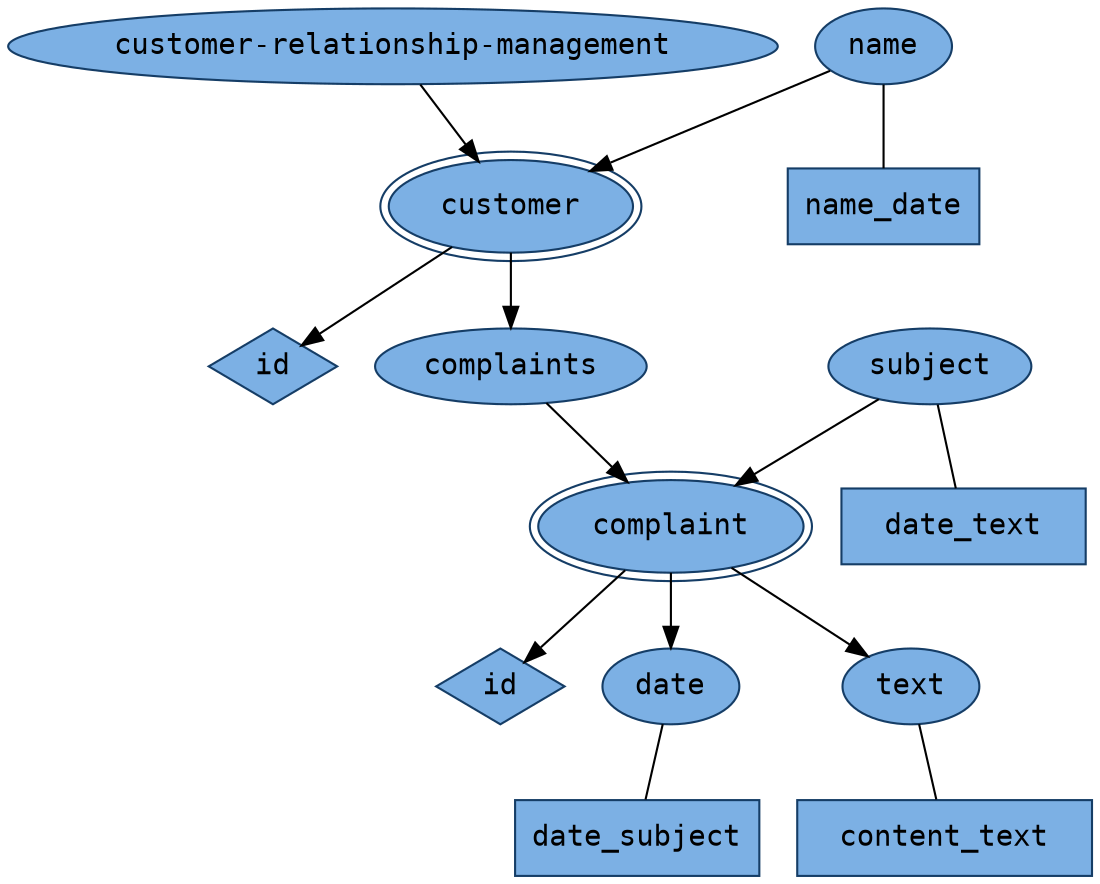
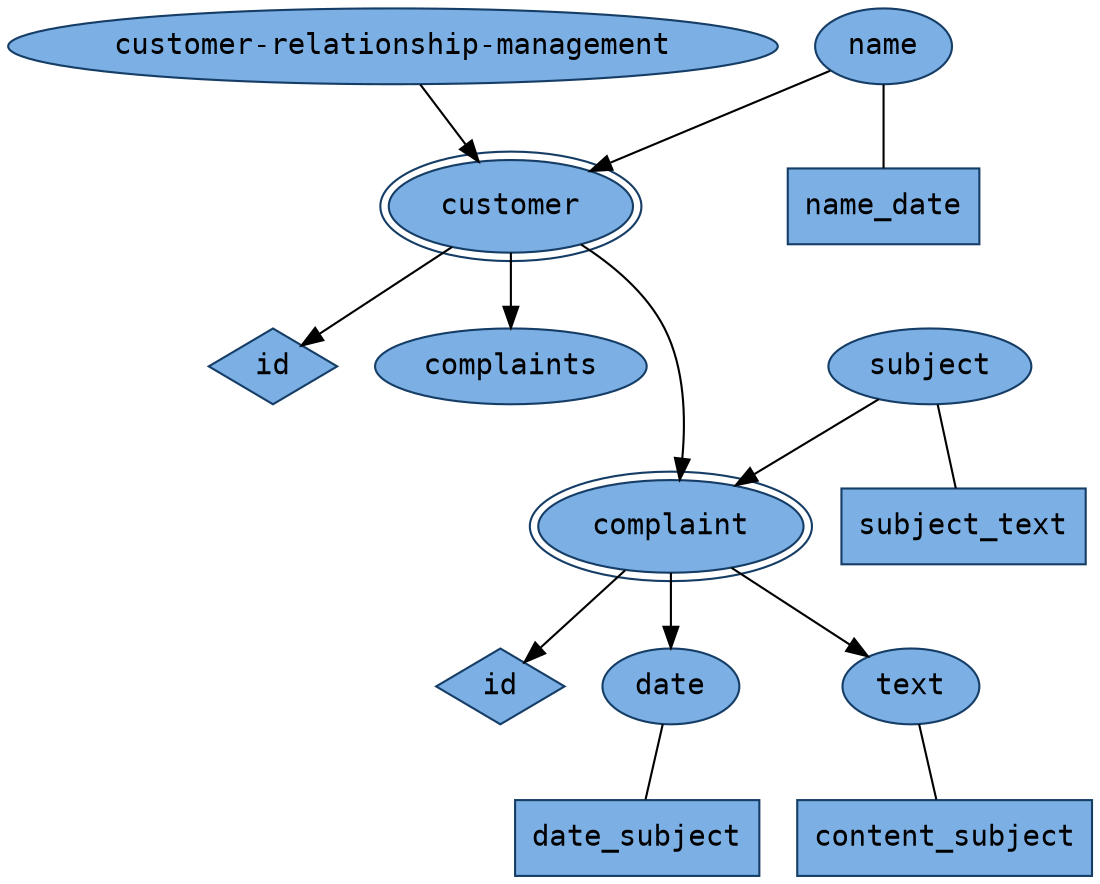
  digraph {
    fontname="DejaVu Sans Mono"
    node [color="#153d66" fillcolor="#7cb0e4" fontname="DejaVu Sans Mono" peripheries=1 shape=ellipse style=filled]
    edge [arrowhead=normal fontname="DejaVu Sans Mono"]
    n1 [label="customer-relationship-management"]
    n2 [label=customer peripheries=2]
    n3 [label=id shape=diamond]
    n4 [label=name]
    n5 [label=name_date shape=box]
    n6 [label=complaints]
    n7 [label=complaint peripheries=2]
    n8 [label=id shape=diamond]
    n9 [label=date]
    n10 [label=date_subject shape=box]
    n11 [label=subject]
-   subject_text [shape=box label=date_text]
+   subject_text [shape=box]
    n13 [label=text]
-   content_text [shape=box]
+   content_text [shape=box label=content_subject]
    subgraph sub_1 {
      n1
    }
    subgraph sub_2 {
      n2
    }
    subgraph sub_3 {
      n3
    }
    subgraph sub_4 {
      n4
    }
    subgraph sub_5 {
      n5
    }
    subgraph sub_6 {
      n6
    }
    subgraph sub_7 {
      n7
    }
    subgraph sub_8 {
      n8
    }
    subgraph sub_9 {
      n9
    }
    subgraph sub_10 {
      n10
    }
    subgraph sub_11 {
      n11
    }
    subgraph sub_12 {
      subject_text
    }
    subgraph sub_13 {
      n13
    }
    subgraph sub_14 {
      content_text
    }
    n1 -> n2
    n2 -> n3
    n2 -> n6
    n4 -> n2
    n4 -> n5 [arrowhead=none]
-   n6 -> n7
+   n2 -> n7
    n7 -> n8
    n7 -> n9
    n7 -> n13
    n9 -> n10 [arrowhead=none]
    n11 -> n7
    n11 -> subject_text [arrowhead=none]
    n13 -> content_text [arrowhead=none]
  }
